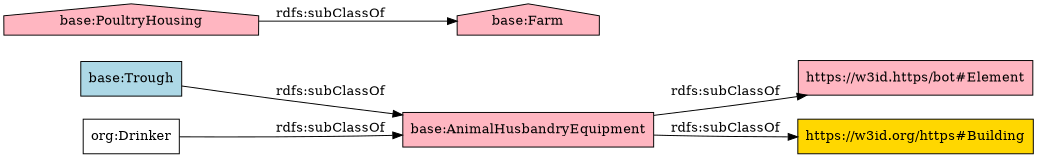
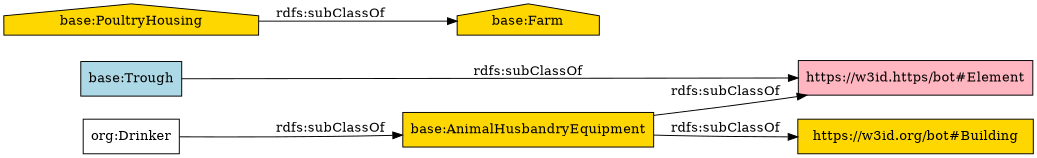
  digraph {
    rankdir=LR
    node [color=black fillcolor=lightpink shape=box style=filled]
    "base:Trough" [fillcolor=lightblue]
-   "base:AnimalHusbandryEquipment"
-   "https://w3id.org/bot#Building" [fillcolor=gold label="https://w3id.org/https#Building"]
+   "base:AnimalHusbandryEquipment" [fillcolor=gold]
+   "https://w3id.org/bot#Building" [fillcolor=gold]
    n4 [label="https://w3id.https/bot#Element"]
-   "base:PoultryHousing" [shape=house]
-   "base:Farm" [shape=house]
+   "base:PoultryHousing" [fillcolor=gold shape=house]
+   "base:Farm" [fillcolor=gold shape=house]
    n7 [fillcolor=white label="org:Drinker"]
-   "base:Trough" -> "base:AnimalHusbandryEquipment" [label="rdfs:subClassOf"]
+   "base:Trough" -> n4 [label="rdfs:subClassOf"]
    "base:AnimalHusbandryEquipment" -> "https://w3id.org/bot#Building" [label="rdfs:subClassOf"]
    "base:AnimalHusbandryEquipment" -> n4 [label="rdfs:subClassOf"]
    "base:PoultryHousing" -> "base:Farm" [label="rdfs:subClassOf"]
    n7 -> "base:AnimalHusbandryEquipment" [label="rdfs:subClassOf"]
  }
